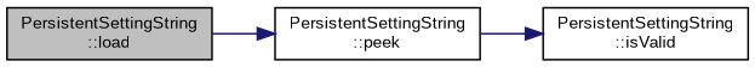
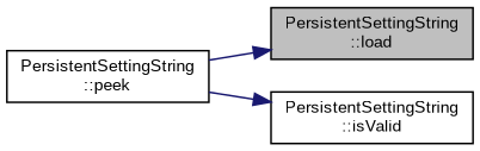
  digraph {
    fontname="Liberation Sans"
    rankdir=LR
    node [color=black fillcolor=white fontname="Liberation Sans" fontsize=10 shape=record style=filled]
    edge [color=midnightblue fontname="Liberation Sans" fontsize=10 labelfontname=Helvetica labelfontsize=10 style=solid]
    n1 [fillcolor=grey75 fontcolor=black height=0.2 label="PersistentSettingString\l::load" width=0.4]
    n2 [height=0.2 label="PersistentSettingString\l::peek" width=0.4]
    n3 [height=0.2 label="PersistentSettingString\l::isValid" width=0.4]
-   n1 -> n2
+   n2 -> n1
    n2 -> n3
  }
